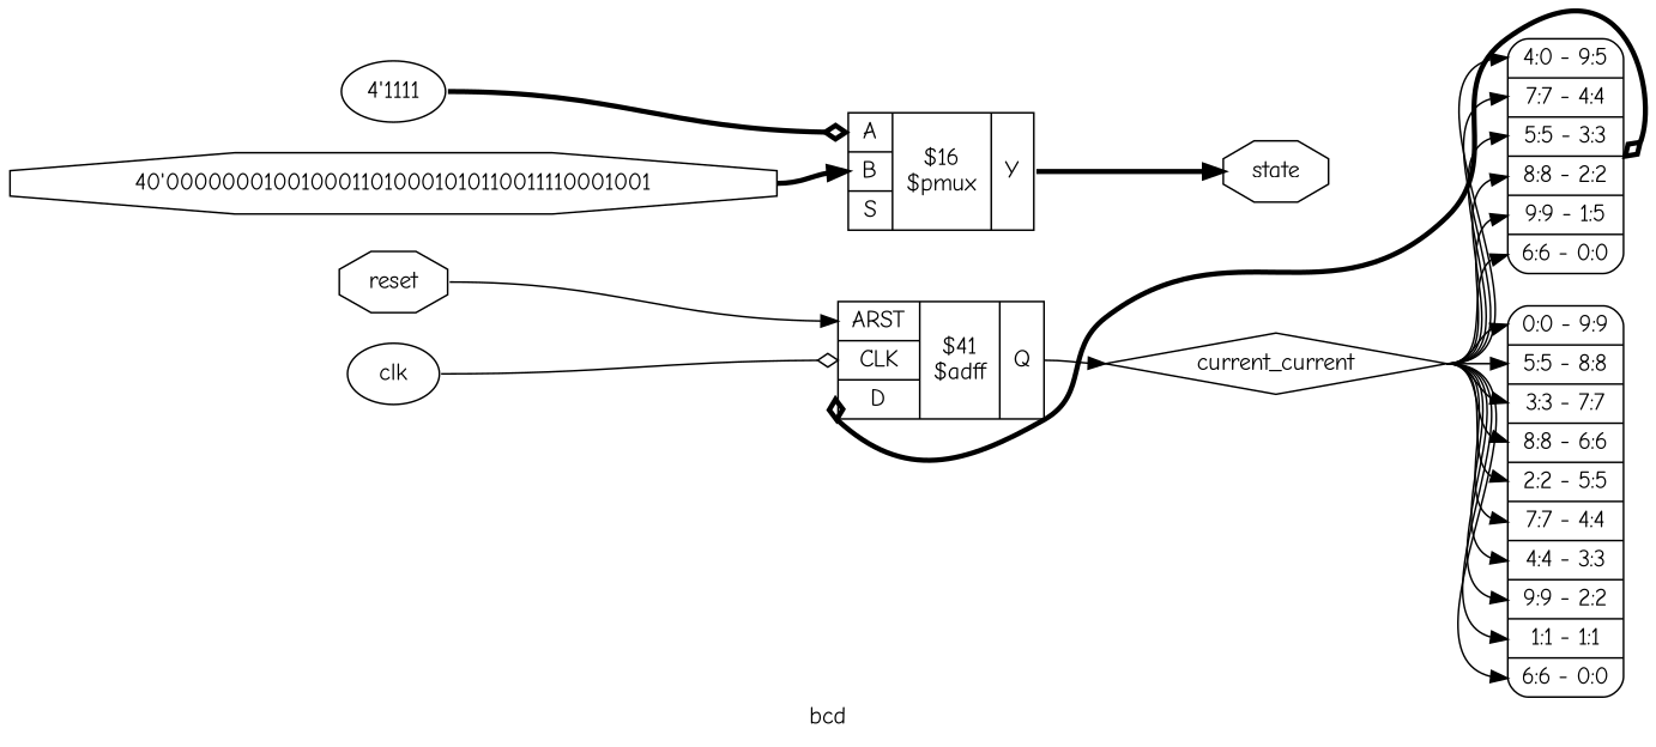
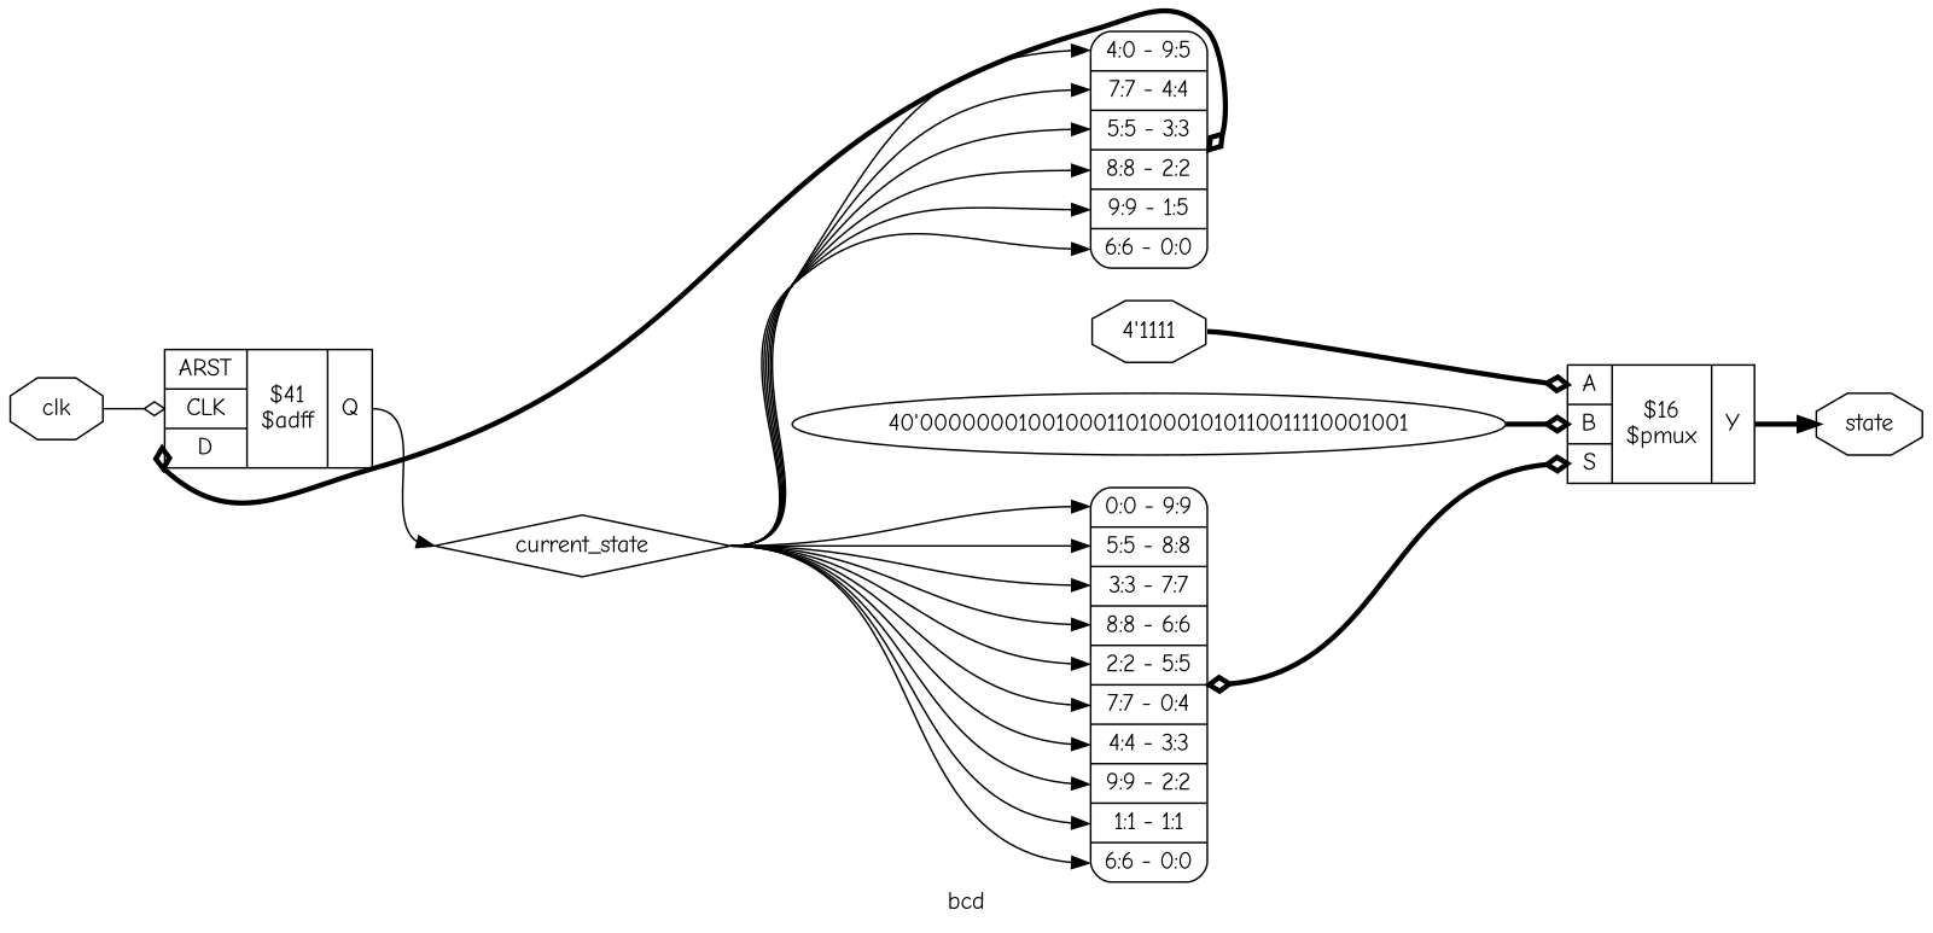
  digraph {
    fontname="Comic Neue"
    label=bcd
    rankdir=LR
    remincross=true
    node [fontname="Comic Neue" shape=record]
    edge [color=black fontname="Comic Neue" headport=w tailport=e]
-   n1 [color=black fontcolor=black label=clk shape=ellipse]
+   n1 [color=black fontcolor=black label=clk shape=octagon]
    n2 [label="{{<p6> ARST|<p7> CLK|<p8> D}|$41\n$adff|{<p9> Q}}"]
-   n3 [color=black fontcolor=black label=current_current shape=diamond]
+   n3 [color=black fontcolor=black label=current_state shape=diamond]
    n4 [color=black fontcolor=black label=state shape=octagon]
    n5 [label="<s5> 4:0 - 9:5 |<s4> 7:7 - 4:4 |<s3> 5:5 - 3:3 |<s2> 8:8 - 2:2 |<s1> 9:9 - 1:5 |<s0> 6:6 - 0:0 " style=rounded]
-   n6 [label="<s9> 0:0 - 9:9 |<s8> 5:5 - 8:8 |<s7> 3:3 - 7:7 |<s6> 8:8 - 6:6 |<s5> 2:2 - 5:5 |<s4> 7:7 - 4:4 |<s3> 4:4 - 3:3 |<s2> 9:9 - 2:2 |<s1> 1:1 - 1:1 |<s0> 6:6 - 0:0 " style=rounded]
+   n6 [label="<s9> 0:0 - 9:9 |<s8> 5:5 - 8:8 |<s7> 3:3 - 7:7 |<s6> 8:8 - 6:6 |<s5> 2:2 - 5:5 |<s4> 7:7 - 0:4 |<s3> 4:4 - 3:3 |<s2> 9:9 - 2:2 |<s1> 1:1 - 1:1 |<s0> 6:6 - 0:0 " style=rounded]
    n7 [label="{{<p11> A|<p12> B|<p13> S}|$16\n$pmux|{<p14> Y}}"]
-   n8 [color=black fontcolor=black label=reset shape=octagon]
-   n9 [label="4'1111" shape=""]
-   n10 [label="40'0000000100100011010001010110011110001001" shape=octagon]
+   n9 [label="4'1111" shape=octagon]
+   n10 [label="40'0000000100100011010001010110011110001001" shape=""]
    n1 -> n2 [arrowhead=odiamond headport="p7:w"]
    n2 -> n3 [tailport="p9:e"]
    n3 -> n5 [headport="s0:w"]
    n3 -> n5 [headport="s1:w"]
    n3 -> n5 [headport="s2:w"]
    n3 -> n5 [headport="s3:w"]
    n3 -> n5 [headport="s4:w"]
    n3 -> n5 [headport="s5:w"]
    n3 -> n6 [headport="s0:w"]
    n3 -> n6 [headport="s1:w"]
    n3 -> n6 [headport="s2:w"]
    n3 -> n6 [headport="s3:w"]
    n3 -> n6 [headport="s4:w"]
    n3 -> n6 [headport="s5:w"]
    n3 -> n6 [headport="s6:w"]
    n3 -> n6 [headport="s7:w"]
    n3 -> n6 [headport="s8:w"]
    n3 -> n6 [headport="s9:w"]
    n5 -> n2 [arrowhead=odiamond arrowtail=odiamond dir=both headport="p8:w" style="setlinewidth(3)"]
+   n6 -> n7 [arrowhead=odiamond arrowtail=odiamond dir=both headport="p13:w" style="setlinewidth(3)"]
    n7 -> n4 [style="setlinewidth(3)" tailport="p14:e"]
-   n8 -> n2 [headport="p6:w"]
    n9 -> n7 [arrowhead=odiamond headport="p11:w" style="setlinewidth(3)"]
-   n10 -> n7 [headport="p12:w" style="setlinewidth(3)"]
+   n10 -> n7 [headport="p12:w" style="setlinewidth(3)" arrowhead=odiamond]
  }
